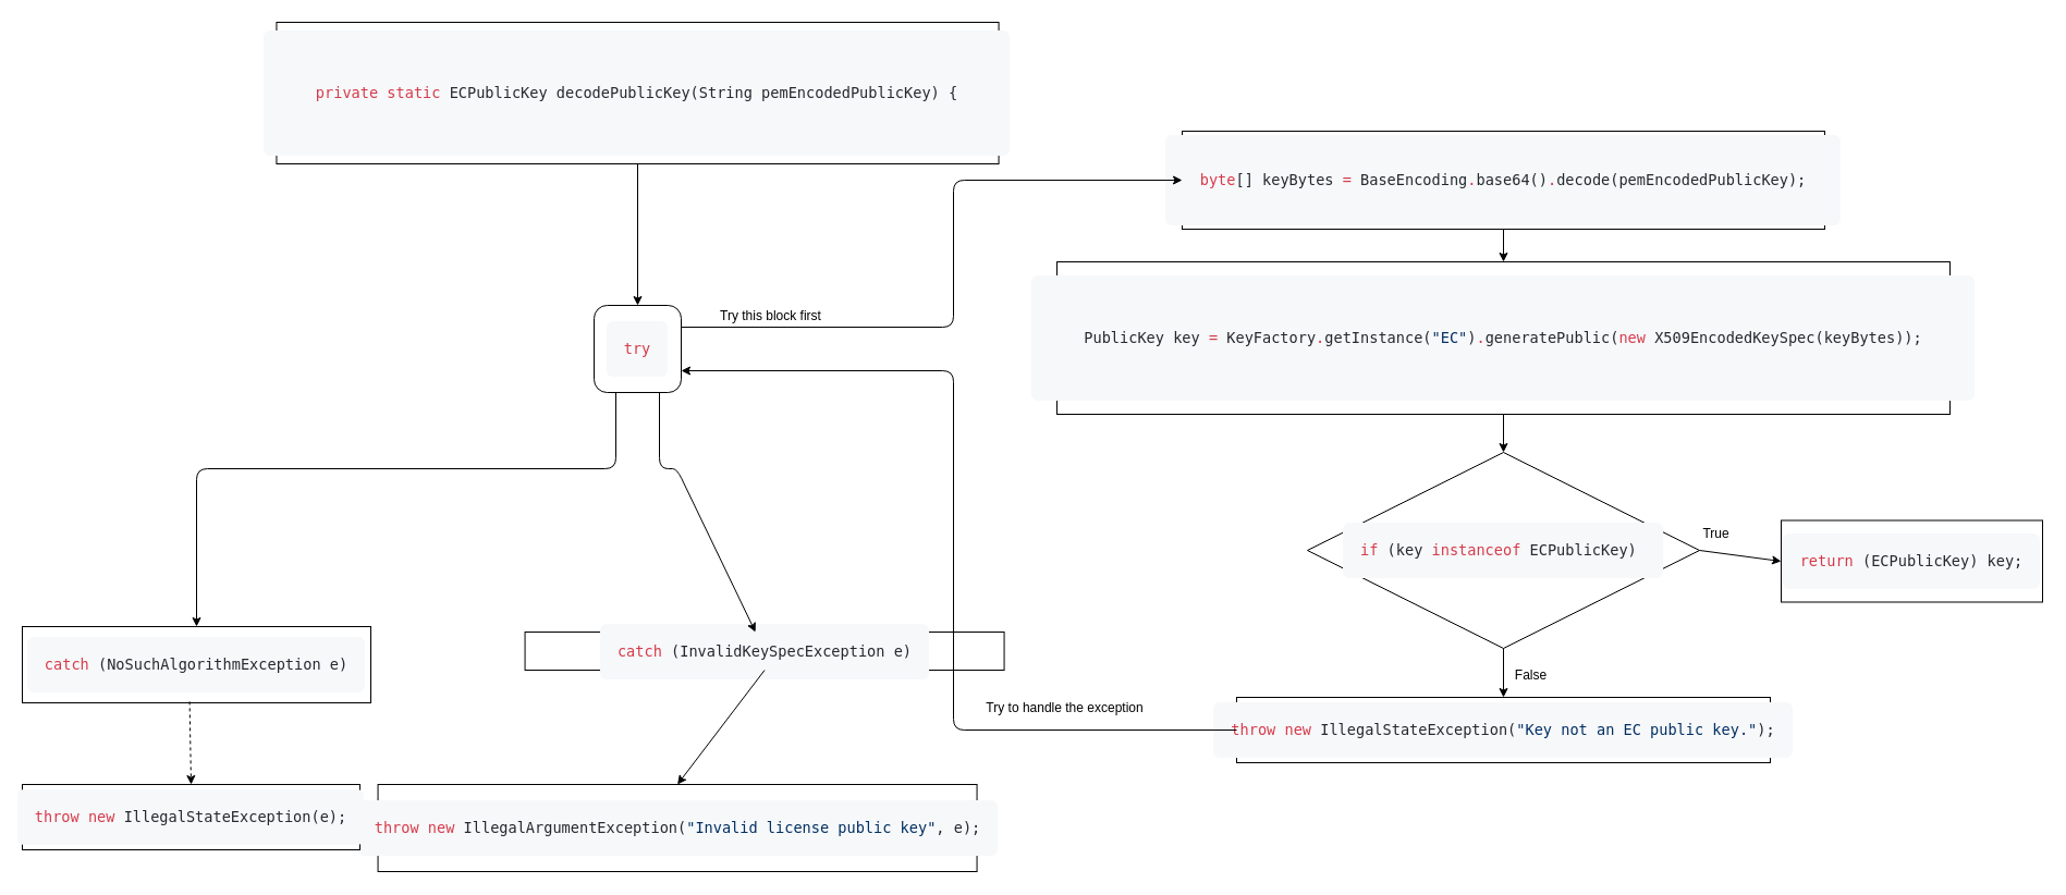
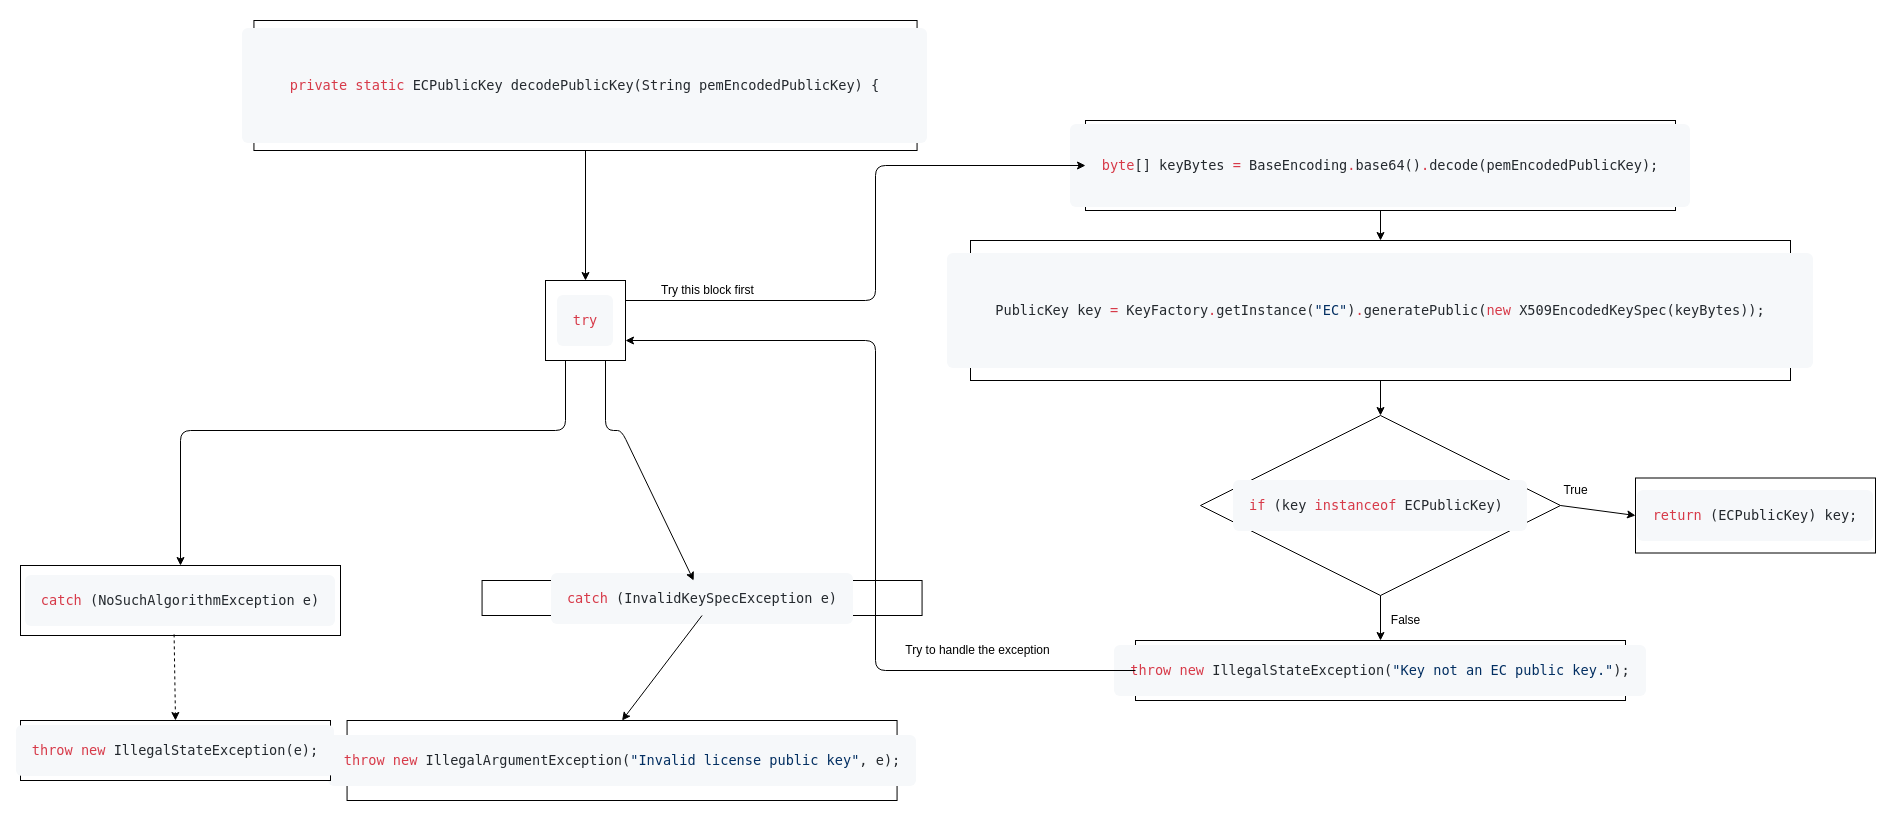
  <mxCell id="0" />
  <mxCell id="1" parent="0" />
  <mxCell id="2" value="&lt;pre style=&quot;box-sizing: border-box ; font-family: , &amp;#34;consolas&amp;#34; , &amp;#34;liberation mono&amp;#34; , &amp;#34;menlo&amp;#34; , monospace ; font-size: 13.6px ; margin-top: 0px ; margin-bottom: 0px ; overflow-wrap: normal ; padding: 16px ; overflow: auto ; line-height: 1.45 ; background-color: rgb(246 , 248 , 250) ; border-radius: 6px ; word-break: normal ; color: rgb(36 , 41 , 46)&quot;&gt;&lt;pre style=&quot;box-sizing: border-box ; font-family: , &amp;#34;consolas&amp;#34; , &amp;#34;liberation mono&amp;#34; , &amp;#34;menlo&amp;#34; , monospace ; font-size: 13.6px ; margin-top: 0px ; margin-bottom: 0px ; overflow-wrap: normal ; padding: 16px ; overflow: auto ; line-height: 1.45 ; border-radius: 6px ; word-break: normal&quot;&gt;&lt;pre style=&quot;box-sizing: border-box ; font-family: , &amp;#34;consolas&amp;#34; , &amp;#34;liberation mono&amp;#34; , &amp;#34;menlo&amp;#34; , monospace ; font-size: 13.6px ; margin-top: 0px ; margin-bottom: 0px ; overflow-wrap: normal ; padding: 16px ; overflow: auto ; line-height: 1.45 ; border-radius: 6px ; word-break: normal&quot;&gt;&lt;span class=&quot;pl-k&quot; style=&quot;box-sizing: border-box ; color: rgb(215 , 58 , 73)&quot;&gt;private&lt;/span&gt; &lt;span class=&quot;pl-k&quot; style=&quot;box-sizing: border-box ; color: rgb(215 , 58 , 73)&quot;&gt;static&lt;/span&gt; &lt;span class=&quot;pl-smi&quot; style=&quot;box-sizing: border-box&quot;&gt;ECPublicKey&lt;/span&gt; decodePublicKey(&lt;span class=&quot;pl-smi&quot; style=&quot;box-sizing: border-box&quot;&gt;String&lt;/span&gt; pemEncodedPublicKey) {&lt;/pre&gt;&lt;/pre&gt;&lt;/pre&gt;" style="rounded=0;whiteSpace=wrap;html=1;" vertex="1" parent="1"><mxGeometry x="253.44" y="20" width="663.12" height="130" as="geometry" /></mxCell>
  <mxCell id="3" value="&lt;pre style=&quot;box-sizing: border-box ; font-family: , &amp;#34;consolas&amp;#34; , &amp;#34;liberation mono&amp;#34; , &amp;#34;menlo&amp;#34; , monospace ; font-size: 13.6px ; margin-top: 0px ; margin-bottom: 0px ; overflow-wrap: normal ; padding: 16px ; overflow: auto ; line-height: 1.45 ; background-color: rgb(246 , 248 , 250) ; border-radius: 6px ; word-break: normal ; color: rgb(36 , 41 , 46)&quot;&gt;&lt;pre style=&quot;box-sizing: border-box ; font-family: , &amp;#34;consolas&amp;#34; , &amp;#34;liberation mono&amp;#34; , &amp;#34;menlo&amp;#34; , monospace ; font-size: 13.6px ; margin-top: 0px ; margin-bottom: 0px ; overflow-wrap: normal ; padding: 16px ; overflow: auto ; line-height: 1.45 ; border-radius: 6px ; word-break: normal&quot;&gt;&lt;span class=&quot;pl-k&quot; style=&quot;box-sizing: border-box ; color: rgb(215 , 58 , 73)&quot;&gt;byte&lt;/span&gt;[] keyBytes &lt;span class=&quot;pl-k&quot; style=&quot;box-sizing: border-box ; color: rgb(215 , 58 , 73)&quot;&gt;=&lt;/span&gt; &lt;span class=&quot;pl-smi&quot; style=&quot;box-sizing: border-box&quot;&gt;BaseEncoding&lt;/span&gt;&lt;span class=&quot;pl-k&quot; style=&quot;box-sizing: border-box ; color: rgb(215 , 58 , 73)&quot;&gt;.&lt;/span&gt;base64()&lt;span class=&quot;pl-k&quot; style=&quot;box-sizing: border-box ; color: rgb(215 , 58 , 73)&quot;&gt;.&lt;/span&gt;decode(pemEncodedPublicKey);&lt;/pre&gt;&lt;/pre&gt;" style="rounded=0;whiteSpace=wrap;html=1;" vertex="1" parent="1"><mxGeometry x="1085" y="120" width="590" height="90" as="geometry" /></mxCell>
- <mxCell id="4" value="&lt;pre style=&quot;box-sizing: border-box ; font-family: , &amp;#34;consolas&amp;#34; , &amp;#34;liberation mono&amp;#34; , &amp;#34;menlo&amp;#34; , monospace ; font-size: 13.6px ; margin-top: 0px ; margin-bottom: 0px ; overflow-wrap: normal ; padding: 16px ; overflow: auto ; line-height: 1.45 ; background-color: rgb(246 , 248 , 250) ; border-radius: 6px ; word-break: normal ; color: rgb(36 , 41 , 46)&quot;&gt;&lt;span class=&quot;pl-k&quot; style=&quot;box-sizing: border-box ; color: rgb(215 , 58 , 73)&quot;&gt;try&lt;/span&gt;&lt;/pre&gt;" style="whiteSpace=wrap;html=1;aspect=fixed;rounded=1;" vertex="1" parent="1"><mxGeometry x="545" y="280" width="80" height="80" as="geometry" /></mxCell>
+ <mxCell id="4" value="&lt;pre style=&quot;box-sizing: border-box ; font-family: , &amp;#34;consolas&amp;#34; , &amp;#34;liberation mono&amp;#34; , &amp;#34;menlo&amp;#34; , monospace ; font-size: 13.6px ; margin-top: 0px ; margin-bottom: 0px ; overflow-wrap: normal ; padding: 16px ; overflow: auto ; line-height: 1.45 ; background-color: rgb(246 , 248 , 250) ; border-radius: 6px ; word-break: normal ; color: rgb(36 , 41 , 46)&quot;&gt;&lt;span class=&quot;pl-k&quot; style=&quot;box-sizing: border-box ; color: rgb(215 , 58 , 73)&quot;&gt;try&lt;/span&gt;&lt;/pre&gt;" style="whiteSpace=wrap;html=1;aspect=fixed;" vertex="1" parent="1"><mxGeometry x="545" y="280" width="80" height="80" as="geometry" /></mxCell>
  <mxCell id="5" value="&lt;pre style=&quot;box-sizing: border-box ; font-family: , &amp;#34;consolas&amp;#34; , &amp;#34;liberation mono&amp;#34; , &amp;#34;menlo&amp;#34; , monospace ; font-size: 13.6px ; margin-top: 0px ; margin-bottom: 0px ; overflow-wrap: normal ; padding: 16px ; overflow: auto ; line-height: 1.45 ; background-color: rgb(246 , 248 , 250) ; border-radius: 6px ; word-break: normal ; color: rgb(36 , 41 , 46)&quot;&gt;&lt;pre style=&quot;box-sizing: border-box ; font-family: , &amp;#34;consolas&amp;#34; , &amp;#34;liberation mono&amp;#34; , &amp;#34;menlo&amp;#34; , monospace ; font-size: 13.6px ; margin-top: 0px ; margin-bottom: 0px ; overflow-wrap: normal ; padding: 16px ; overflow: auto ; line-height: 1.45 ; border-radius: 6px ; word-break: normal&quot;&gt;&lt;pre style=&quot;box-sizing: border-box ; font-family: , &amp;#34;consolas&amp;#34; , &amp;#34;liberation mono&amp;#34; , &amp;#34;menlo&amp;#34; , monospace ; font-size: 13.6px ; margin-top: 0px ; margin-bottom: 0px ; overflow-wrap: normal ; padding: 16px ; overflow: auto ; line-height: 1.45 ; border-radius: 6px ; word-break: normal&quot;&gt;&lt;span class=&quot;pl-smi&quot; style=&quot;box-sizing: border-box&quot;&gt;PublicKey&lt;/span&gt; key &lt;span class=&quot;pl-k&quot; style=&quot;box-sizing: border-box ; color: rgb(215 , 58 , 73)&quot;&gt;=&lt;/span&gt; &lt;span class=&quot;pl-smi&quot; style=&quot;box-sizing: border-box&quot;&gt;KeyFactory&lt;/span&gt;&lt;span class=&quot;pl-k&quot; style=&quot;box-sizing: border-box ; color: rgb(215 , 58 , 73)&quot;&gt;.&lt;/span&gt;getInstance(&lt;span class=&quot;pl-s&quot; style=&quot;box-sizing: border-box ; color: rgb(3 , 47 , 98)&quot;&gt;&lt;span class=&quot;pl-pds&quot; style=&quot;box-sizing: border-box&quot;&gt;&quot;&lt;/span&gt;EC&lt;span class=&quot;pl-pds&quot; style=&quot;box-sizing: border-box&quot;&gt;&quot;&lt;/span&gt;&lt;/span&gt;)&lt;span class=&quot;pl-k&quot; style=&quot;box-sizing: border-box ; color: rgb(215 , 58 , 73)&quot;&gt;.&lt;/span&gt;generatePublic(&lt;span class=&quot;pl-k&quot; style=&quot;box-sizing: border-box ; color: rgb(215 , 58 , 73)&quot;&gt;new&lt;/span&gt; &lt;span class=&quot;pl-smi&quot; style=&quot;box-sizing: border-box&quot;&gt;X509EncodedKeySpec&lt;/span&gt;(keyBytes));&lt;/pre&gt;&lt;/pre&gt;&lt;/pre&gt;" style="rounded=0;whiteSpace=wrap;html=1;" vertex="1" parent="1"><mxGeometry x="970" y="240" width="820" height="140" as="geometry" /></mxCell>
  <mxCell id="6" value="" style="endArrow=classic;html=1;entryX=0.5;entryY=0;entryDx=0;entryDy=0;exitX=0.5;exitY=1;exitDx=0;exitDy=0;" edge="1" parent="1" source="3" target="5"><mxGeometry width="50" height="50" relative="1" as="geometry"><mxPoint x="1035" y="470" as="sourcePoint" /><mxPoint x="1085" y="420" as="targetPoint" /></mxGeometry></mxCell>
  <mxCell id="7" value="&lt;pre style=&quot;box-sizing: border-box ; font-family: , &amp;#34;consolas&amp;#34; , &amp;#34;liberation mono&amp;#34; , &amp;#34;menlo&amp;#34; , monospace ; font-size: 13.6px ; margin-top: 0px ; margin-bottom: 0px ; overflow-wrap: normal ; padding: 16px ; overflow: auto ; line-height: 1.45 ; background-color: rgb(246 , 248 , 250) ; border-radius: 6px ; word-break: normal ; color: rgb(36 , 41 , 46)&quot;&gt;&lt;span class=&quot;pl-k&quot; style=&quot;box-sizing: border-box ; color: rgb(215 , 58 , 73)&quot;&gt;if&lt;/span&gt; (key &lt;span class=&quot;pl-k&quot; style=&quot;box-sizing: border-box ; color: rgb(215 , 58 , 73)&quot;&gt;instanceof&lt;/span&gt; &lt;span class=&quot;pl-smi&quot; style=&quot;box-sizing: border-box&quot;&gt;ECPublicKey&lt;/span&gt;) &lt;/pre&gt;" style="rhombus;whiteSpace=wrap;html=1;" vertex="1" parent="1"><mxGeometry x="1200" y="415" width="360" height="180" as="geometry" /></mxCell>
  <mxCell id="8" value="&lt;pre style=&quot;box-sizing: border-box ; font-family: , &amp;#34;consolas&amp;#34; , &amp;#34;liberation mono&amp;#34; , &amp;#34;menlo&amp;#34; , monospace ; font-size: 13.6px ; margin-top: 0px ; margin-bottom: 0px ; overflow-wrap: normal ; padding: 16px ; overflow: auto ; line-height: 1.45 ; background-color: rgb(246 , 248 , 250) ; border-radius: 6px ; word-break: normal ; color: rgb(36 , 41 , 46)&quot;&gt;&lt;span class=&quot;pl-k&quot; style=&quot;box-sizing: border-box ; color: rgb(215 , 58 , 73)&quot;&gt;return&lt;/span&gt; (&lt;span class=&quot;pl-smi&quot; style=&quot;box-sizing: border-box&quot;&gt;ECPublicKey&lt;/span&gt;) key;&lt;/pre&gt;" style="rounded=0;whiteSpace=wrap;html=1;" vertex="1" parent="1"><mxGeometry x="1635" y="477.5" width="240" height="75" as="geometry" /></mxCell>
  <mxCell id="9" value="True" style="text;html=1;align=center;verticalAlign=middle;resizable=0;points=[];autosize=1;" vertex="1" parent="1"><mxGeometry x="1555" y="480" width="40" height="20" as="geometry" /></mxCell>
  <mxCell id="10" value="&lt;pre style=&quot;box-sizing: border-box ; font-family: , &amp;#34;consolas&amp;#34; , &amp;#34;liberation mono&amp;#34; , &amp;#34;menlo&amp;#34; , monospace ; font-size: 13.6px ; margin-top: 0px ; margin-bottom: 0px ; overflow-wrap: normal ; padding: 16px ; overflow: auto ; line-height: 1.45 ; background-color: rgb(246 , 248 , 250) ; border-radius: 6px ; word-break: normal ; color: rgb(36 , 41 , 46)&quot;&gt;&lt;span class=&quot;pl-k&quot; style=&quot;box-sizing: border-box ; color: rgb(215 , 58 , 73)&quot;&gt;throw&lt;/span&gt; &lt;span class=&quot;pl-k&quot; style=&quot;box-sizing: border-box ; color: rgb(215 , 58 , 73)&quot;&gt;new&lt;/span&gt; &lt;span class=&quot;pl-smi&quot; style=&quot;box-sizing: border-box&quot;&gt;IllegalStateException&lt;/span&gt;(&lt;span class=&quot;pl-s&quot; style=&quot;box-sizing: border-box ; color: rgb(3 , 47 , 98)&quot;&gt;&lt;span class=&quot;pl-pds&quot; style=&quot;box-sizing: border-box&quot;&gt;&quot;&lt;/span&gt;Key not an EC public key.&lt;span class=&quot;pl-pds&quot; style=&quot;box-sizing: border-box&quot;&gt;&quot;&lt;/span&gt;&lt;/span&gt;);&lt;/pre&gt;" style="rounded=0;whiteSpace=wrap;html=1;" vertex="1" parent="1"><mxGeometry x="1135" y="640" width="490" height="60" as="geometry" /></mxCell>
  <mxCell id="11" value="&lt;pre style=&quot;box-sizing: border-box ; font-family: , &amp;#34;consolas&amp;#34; , &amp;#34;liberation mono&amp;#34; , &amp;#34;menlo&amp;#34; , monospace ; font-size: 13.6px ; margin-top: 0px ; margin-bottom: 0px ; overflow-wrap: normal ; padding: 16px ; overflow: auto ; line-height: 1.45 ; background-color: rgb(246 , 248 , 250) ; border-radius: 6px ; word-break: normal ; color: rgb(36 , 41 , 46)&quot;&gt;&lt;span class=&quot;pl-k&quot; style=&quot;box-sizing: border-box ; color: rgb(215 , 58 , 73)&quot;&gt;catch&lt;/span&gt; (&lt;span class=&quot;pl-smi&quot; style=&quot;box-sizing: border-box&quot;&gt;InvalidKeySpecException&lt;/span&gt; e)&lt;/pre&gt;" style="rounded=0;whiteSpace=wrap;html=1;" vertex="1" parent="1"><mxGeometry x="481.56" y="580" width="440" height="35" as="geometry" /></mxCell>
  <mxCell id="12" value="&lt;pre style=&quot;box-sizing: border-box ; font-family: , &amp;#34;consolas&amp;#34; , &amp;#34;liberation mono&amp;#34; , &amp;#34;menlo&amp;#34; , monospace ; font-size: 13.6px ; margin-top: 0px ; margin-bottom: 0px ; overflow-wrap: normal ; padding: 16px ; overflow: auto ; line-height: 1.45 ; background-color: rgb(246 , 248 , 250) ; border-radius: 6px ; word-break: normal ; color: rgb(36 , 41 , 46)&quot;&gt;&lt;span class=&quot;pl-k&quot; style=&quot;box-sizing: border-box ; color: rgb(215 , 58 , 73)&quot;&gt;throw&lt;/span&gt; &lt;span class=&quot;pl-k&quot; style=&quot;box-sizing: border-box ; color: rgb(215 , 58 , 73)&quot;&gt;new&lt;/span&gt; &lt;span class=&quot;pl-smi&quot; style=&quot;box-sizing: border-box&quot;&gt;IllegalArgumentException&lt;/span&gt;(&lt;span class=&quot;pl-s&quot; style=&quot;box-sizing: border-box ; color: rgb(3 , 47 , 98)&quot;&gt;&lt;span class=&quot;pl-pds&quot; style=&quot;box-sizing: border-box&quot;&gt;&quot;&lt;/span&gt;Invalid license public key&lt;span class=&quot;pl-pds&quot; style=&quot;box-sizing: border-box&quot;&gt;&quot;&lt;/span&gt;&lt;/span&gt;, e);&lt;/pre&gt;" style="rounded=0;whiteSpace=wrap;html=1;" vertex="1" parent="1"><mxGeometry x="346.56" y="720" width="550" height="80" as="geometry" /></mxCell>
- <mxCell id="13" value="&lt;pre style=&quot;box-sizing: border-box ; font-family: , &amp;#34;consolas&amp;#34; , &amp;#34;liberation mono&amp;#34; , &amp;#34;menlo&amp;#34; , monospace ; font-size: 13.6px ; margin-top: 0px ; margin-bottom: 0px ; overflow-wrap: normal ; padding: 16px ; overflow: auto ; line-height: 1.45 ; background-color: rgb(246 , 248 , 250) ; border-radius: 6px ; word-break: normal ; color: rgb(36 , 41 , 46)&quot;&gt;&lt;span class=&quot;pl-k&quot; style=&quot;box-sizing: border-box ; color: rgb(215 , 58 , 73)&quot;&gt;catch&lt;/span&gt; (&lt;span class=&quot;pl-smi&quot; style=&quot;box-sizing: border-box&quot;&gt;NoSuchAlgorithmException&lt;/span&gt; e)&lt;/pre&gt;" style="rounded=0;whiteSpace=wrap;html=1;" vertex="1" parent="1"><mxGeometry x="20" y="575" width="320" height="70" as="geometry" /></mxCell>
+ <mxCell id="13" value="&lt;pre style=&quot;box-sizing: border-box ; font-family: , &amp;#34;consolas&amp;#34; , &amp;#34;liberation mono&amp;#34; , &amp;#34;menlo&amp;#34; , monospace ; font-size: 13.6px ; margin-top: 0px ; margin-bottom: 0px ; overflow-wrap: normal ; padding: 16px ; overflow: auto ; line-height: 1.45 ; background-color: rgb(246 , 248 , 250) ; border-radius: 6px ; word-break: normal ; color: rgb(36 , 41 , 46)&quot;&gt;&lt;span class=&quot;pl-k&quot; style=&quot;box-sizing: border-box ; color: rgb(215 , 58 , 73)&quot;&gt;catch&lt;/span&gt; (&lt;span class=&quot;pl-smi&quot; style=&quot;box-sizing: border-box&quot;&gt;NoSuchAlgorithmException&lt;/span&gt; e)&lt;/pre&gt;" style="rounded=0;whiteSpace=wrap;html=1;" vertex="1" parent="1"><mxGeometry x="20" y="565" width="320" height="70" as="geometry" /></mxCell>
  <mxCell id="14" value="&lt;pre style=&quot;box-sizing: border-box ; font-family: , &amp;#34;consolas&amp;#34; , &amp;#34;liberation mono&amp;#34; , &amp;#34;menlo&amp;#34; , monospace ; font-size: 13.6px ; margin-top: 0px ; margin-bottom: 0px ; overflow-wrap: normal ; padding: 16px ; overflow: auto ; line-height: 1.45 ; background-color: rgb(246 , 248 , 250) ; border-radius: 6px ; word-break: normal ; color: rgb(36 , 41 , 46)&quot;&gt;&lt;span class=&quot;pl-k&quot; style=&quot;box-sizing: border-box ; color: rgb(215 , 58 , 73)&quot;&gt;throw&lt;/span&gt; &lt;span class=&quot;pl-k&quot; style=&quot;box-sizing: border-box ; color: rgb(215 , 58 , 73)&quot;&gt;new&lt;/span&gt; &lt;span class=&quot;pl-smi&quot; style=&quot;box-sizing: border-box&quot;&gt;IllegalStateException&lt;/span&gt;(e);&lt;/pre&gt;" style="rounded=0;whiteSpace=wrap;html=1;" vertex="1" parent="1"><mxGeometry x="20" y="720" width="310" height="60" as="geometry" /></mxCell>
  <mxCell id="15" value="" style="endArrow=classic;html=1;entryX=0.5;entryY=0;entryDx=0;entryDy=0;exitX=0.5;exitY=1;exitDx=0;exitDy=0;" edge="1" parent="1" source="2" target="4"><mxGeometry width="50" height="50" relative="1" as="geometry"><mxPoint x="695" y="270" as="sourcePoint" /><mxPoint x="745" y="220" as="targetPoint" /></mxGeometry></mxCell>
  <mxCell id="16" value="" style="endArrow=classic;html=1;exitX=0.5;exitY=1;exitDx=0;exitDy=0;entryX=0.5;entryY=0;entryDx=0;entryDy=0;" edge="1" parent="1" source="7" target="10"><mxGeometry width="50" height="50" relative="1" as="geometry"><mxPoint x="1245" y="560" as="sourcePoint" /><mxPoint x="1295" y="510" as="targetPoint" /></mxGeometry></mxCell>
  <mxCell id="17" value="" style="endArrow=classic;html=1;exitX=1;exitY=0.5;exitDx=0;exitDy=0;entryX=0;entryY=0.5;entryDx=0;entryDy=0;" edge="1" parent="1" source="7" target="8"><mxGeometry width="50" height="50" relative="1" as="geometry"><mxPoint x="1455" y="590" as="sourcePoint" /><mxPoint x="1505" y="540" as="targetPoint" /></mxGeometry></mxCell>
  <mxCell id="18" value="" style="endArrow=classic;html=1;exitX=0.5;exitY=1;exitDx=0;exitDy=0;entryX=0.5;entryY=0;entryDx=0;entryDy=0;" edge="1" parent="1" source="5" target="7"><mxGeometry width="50" height="50" relative="1" as="geometry"><mxPoint x="1455" y="590" as="sourcePoint" /><mxPoint x="1505" y="540" as="targetPoint" /></mxGeometry></mxCell>
  <mxCell id="19" value="False" style="text;html=1;align=center;verticalAlign=middle;resizable=0;points=[];autosize=1;" vertex="1" parent="1"><mxGeometry x="1385" y="610" width="40" height="20" as="geometry" /></mxCell>
  <mxCell id="20" value="" style="endArrow=classic;html=1;exitX=0;exitY=0.5;exitDx=0;exitDy=0;entryX=1;entryY=0.75;entryDx=0;entryDy=0;" edge="1" parent="1" source="10" target="4"><mxGeometry width="50" height="50" relative="1" as="geometry"><mxPoint x="1345" y="460" as="sourcePoint" /><mxPoint x="1395" y="410" as="targetPoint" /><Array as="points"><mxPoint x="875" y="670" /><mxPoint x="875" y="340" /></Array></mxGeometry></mxCell>
  <mxCell id="21" value="" style="endArrow=classic;html=1;exitX=1;exitY=0.25;exitDx=0;exitDy=0;entryX=0;entryY=0.5;entryDx=0;entryDy=0;" edge="1" parent="1" source="4" target="3"><mxGeometry width="50" height="50" relative="1" as="geometry"><mxPoint x="1345" y="460" as="sourcePoint" /><mxPoint x="1395" y="410" as="targetPoint" /><Array as="points"><mxPoint x="875" y="300" /><mxPoint x="875" y="165" /></Array></mxGeometry></mxCell>
  <mxCell id="22" value="" style="endArrow=classic;html=1;exitX=0.75;exitY=1;exitDx=0;exitDy=0;" edge="1" parent="1" source="4" target="11"><mxGeometry width="50" height="50" relative="1" as="geometry"><mxPoint x="765" y="500" as="sourcePoint" /><mxPoint x="815" y="450" as="targetPoint" /><Array as="points"><mxPoint x="605" y="430" /><mxPoint x="621" y="430" /></Array></mxGeometry></mxCell>
  <mxCell id="23" value="" style="endArrow=classic;html=1;exitX=0.25;exitY=1;exitDx=0;exitDy=0;entryX=0.5;entryY=0;entryDx=0;entryDy=0;" edge="1" parent="1" source="4" target="13"><mxGeometry width="50" height="50" relative="1" as="geometry"><mxPoint x="765" y="500" as="sourcePoint" /><mxPoint x="815" y="450" as="targetPoint" /><Array as="points"><mxPoint x="565" y="430" /><mxPoint x="180" y="430" /></Array></mxGeometry></mxCell>
  <mxCell id="24" value="" style="endArrow=classic;html=1;exitX=0.5;exitY=1;exitDx=0;exitDy=0;entryX=0.5;entryY=0;entryDx=0;entryDy=0;" edge="1" parent="1" source="11" target="12"><mxGeometry width="50" height="50" relative="1" as="geometry"><mxPoint x="695" y="510" as="sourcePoint" /><mxPoint x="745" y="460" as="targetPoint" /></mxGeometry></mxCell>
  <mxCell id="25" value="" style="endArrow=classic;html=1;exitX=0.48;exitY=0.984;exitDx=0;exitDy=0;exitPerimeter=0;entryX=0.5;entryY=0;entryDx=0;entryDy=0;dashed=1;" edge="1" parent="1" source="13" target="14"><mxGeometry width="50" height="50" relative="1" as="geometry"><mxPoint x="335" y="690" as="sourcePoint" /><mxPoint x="385" y="640" as="targetPoint" /></mxGeometry></mxCell>
  <mxCell id="26" value="Try this block first" style="text;html=1;align=center;verticalAlign=middle;resizable=0;points=[];autosize=1;" vertex="1" parent="1"><mxGeometry x="651.56" y="280" width="110" height="20" as="geometry" /></mxCell>
  <mxCell id="27" value="Try to handle the exception" style="text;html=1;align=center;verticalAlign=middle;resizable=0;points=[];autosize=1;" vertex="1" parent="1"><mxGeometry x="896.56" y="640" width="160" height="20" as="geometry" /></mxCell>
